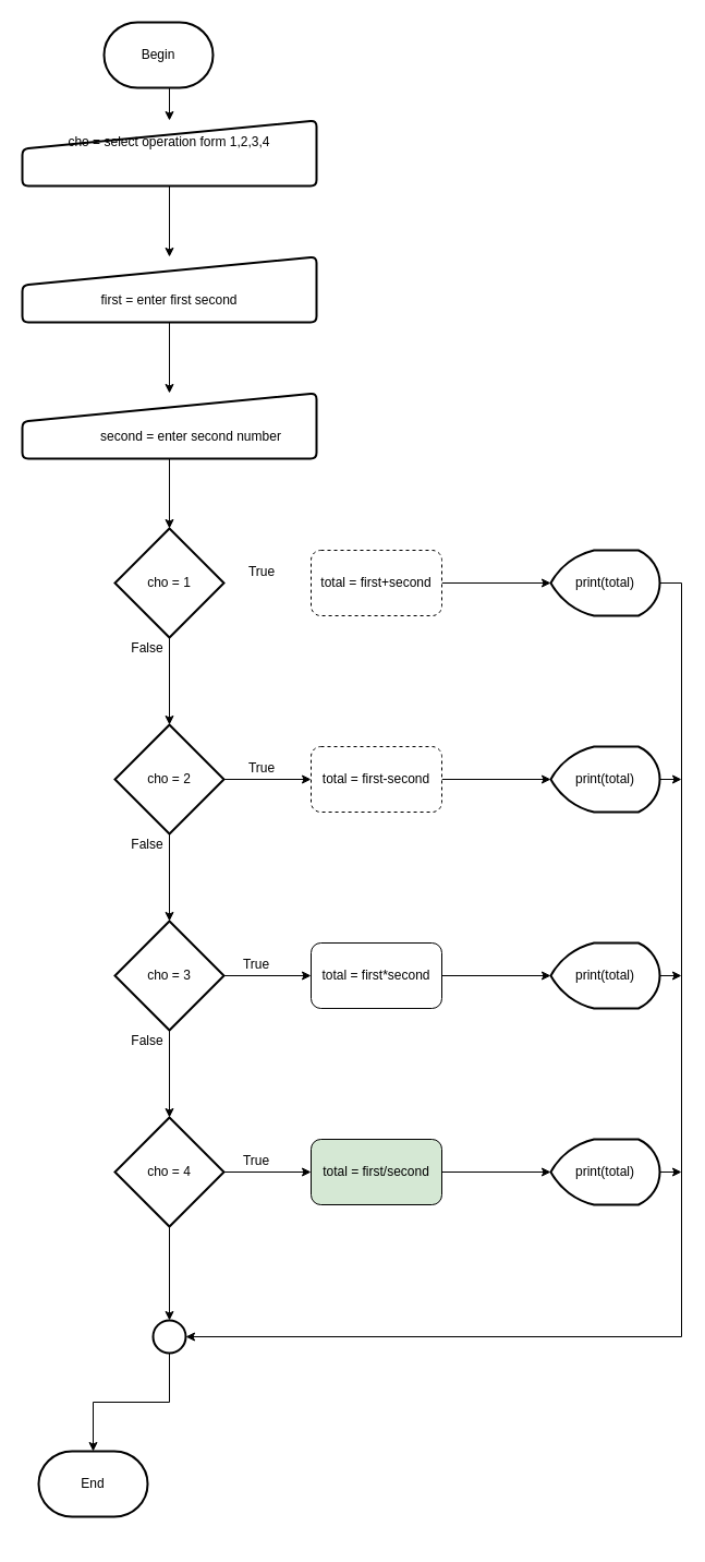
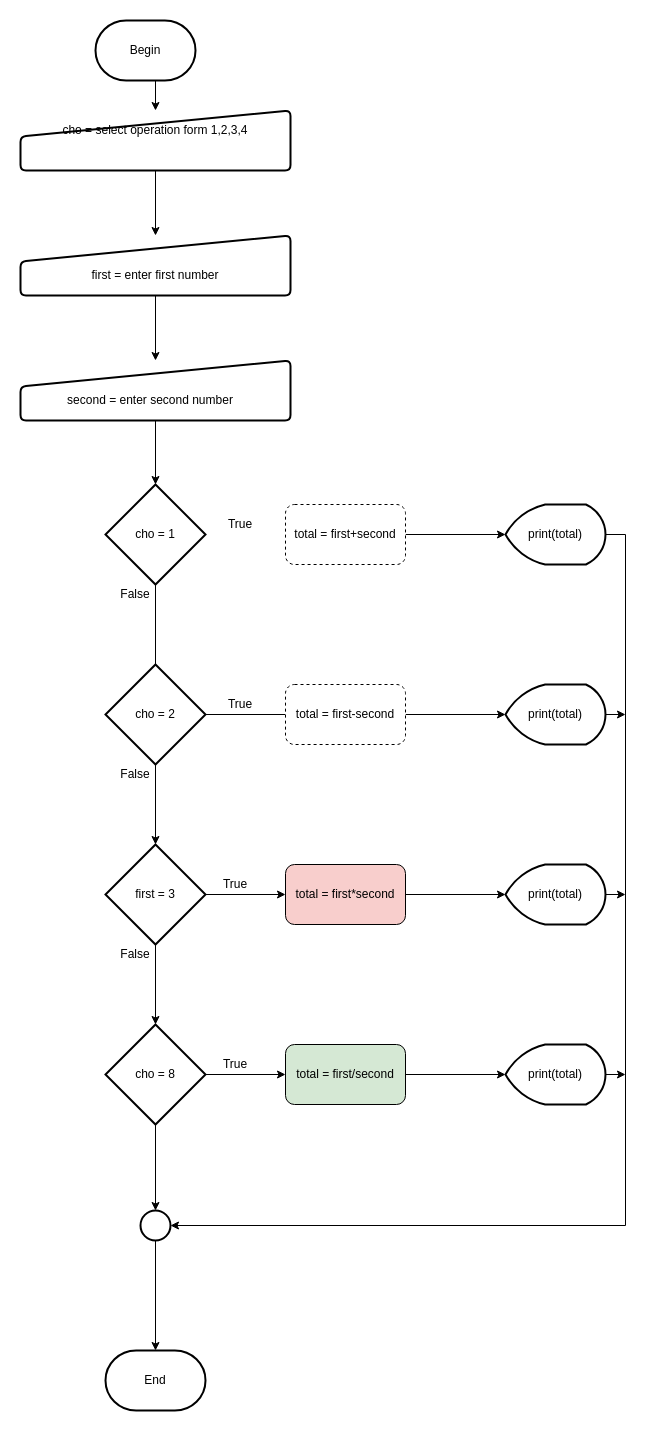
  <mxCell id="0" />
  <mxCell id="1" parent="0" />
  <mxCell id="2" style="edgeStyle=orthogonalEdgeStyle;rounded=0;orthogonalLoop=1;jettySize=auto;html=1;exitX=0.5;exitY=1;exitDx=0;exitDy=0;exitPerimeter=0;entryX=0.5;entryY=0;entryDx=0;entryDy=0;" edge="1" parent="1" source="3" target="5"><mxGeometry relative="1" as="geometry" /></mxCell>
  <mxCell id="3" value="Begin" style="strokeWidth=2;html=1;shape=mxgraph.flowchart.terminator;whiteSpace=wrap;" vertex="1" parent="1"><mxGeometry x="95" y="20" width="100" height="60" as="geometry" /></mxCell>
  <mxCell id="4" style="edgeStyle=orthogonalEdgeStyle;rounded=0;orthogonalLoop=1;jettySize=auto;html=1;exitX=0.5;exitY=1;exitDx=0;exitDy=0;entryX=0.5;entryY=0;entryDx=0;entryDy=0;" edge="1" parent="1" source="5" target="37"><mxGeometry relative="1" as="geometry" /></mxCell>
  <mxCell id="5" value="" style="verticalLabelPosition=bottom;verticalAlign=top;html=1;strokeWidth=2;shape=manualInput;whiteSpace=wrap;rounded=1;size=26;arcSize=11;" vertex="1" parent="1"><mxGeometry x="20" y="110" width="270" height="60" as="geometry" /></mxCell>
- <mxCell id="6" value="" style="edgeStyle=orthogonalEdgeStyle;rounded=0;orthogonalLoop=1;jettySize=auto;html=1;" edge="1" parent="1" source="7" target="10"><mxGeometry relative="1" as="geometry" /></mxCell>
+ <mxCell id="6" value="" style="edgeStyle=orthogonalEdgeStyle;rounded=0;orthogonalLoop=1;jettySize=auto;html=1;endArrow=none;" edge="1" parent="1" source="7" target="10"><mxGeometry relative="1" as="geometry" /></mxCell>
  <mxCell id="7" value="cho = 1" style="strokeWidth=2;html=1;shape=mxgraph.flowchart.decision;whiteSpace=wrap;" vertex="1" parent="1"><mxGeometry x="105" y="484" width="100" height="100" as="geometry" /></mxCell>
  <mxCell id="8" value="" style="edgeStyle=orthogonalEdgeStyle;rounded=0;orthogonalLoop=1;jettySize=auto;html=1;" edge="1" parent="1" source="10" target="13"><mxGeometry relative="1" as="geometry" /></mxCell>
- <mxCell id="9" style="edgeStyle=orthogonalEdgeStyle;rounded=0;orthogonalLoop=1;jettySize=auto;html=1;exitX=1;exitY=0.5;exitDx=0;exitDy=0;exitPerimeter=0;entryX=0;entryY=0.5;entryDx=0;entryDy=0;" edge="1" parent="1" source="10" target="18"><mxGeometry relative="1" as="geometry" /></mxCell>
+ <mxCell id="9" style="edgeStyle=orthogonalEdgeStyle;rounded=0;orthogonalLoop=1;jettySize=auto;html=1;exitX=1;exitY=0.5;exitDx=0;exitDy=0;exitPerimeter=0;entryX=0;entryY=0.5;entryDx=0;entryDy=0;endArrow=none;" edge="1" parent="1" source="10" target="18"><mxGeometry relative="1" as="geometry" /></mxCell>
  <mxCell id="10" value="&lt;span style=&quot;white-space: normal&quot;&gt;cho = 2&lt;/span&gt;" style="strokeWidth=2;html=1;shape=mxgraph.flowchart.decision;whiteSpace=wrap;" vertex="1" parent="1"><mxGeometry x="105" y="664" width="100" height="100" as="geometry" /></mxCell>
  <mxCell id="11" value="" style="edgeStyle=orthogonalEdgeStyle;rounded=0;orthogonalLoop=1;jettySize=auto;html=1;" edge="1" parent="1" source="13" target="16"><mxGeometry relative="1" as="geometry" /></mxCell>
  <mxCell id="12" style="edgeStyle=orthogonalEdgeStyle;rounded=0;orthogonalLoop=1;jettySize=auto;html=1;exitX=1;exitY=0.5;exitDx=0;exitDy=0;exitPerimeter=0;entryX=0;entryY=0.5;entryDx=0;entryDy=0;" edge="1" parent="1" source="13" target="20"><mxGeometry relative="1" as="geometry" /></mxCell>
- <mxCell id="13" value="&lt;span style=&quot;white-space: normal&quot;&gt;cho = 3&lt;/span&gt;" style="strokeWidth=2;html=1;shape=mxgraph.flowchart.decision;whiteSpace=wrap;" vertex="1" parent="1"><mxGeometry x="105" y="844" width="100" height="100" as="geometry" /></mxCell>
+ <mxCell id="13" value="&lt;span style=&quot;white-space: normal&quot;&gt;first = 3&lt;/span&gt;" style="strokeWidth=2;html=1;shape=mxgraph.flowchart.decision;whiteSpace=wrap;" vertex="1" parent="1"><mxGeometry x="105" y="844" width="100" height="100" as="geometry" /></mxCell>
  <mxCell id="14" style="edgeStyle=orthogonalEdgeStyle;rounded=0;orthogonalLoop=1;jettySize=auto;html=1;exitX=1;exitY=0.5;exitDx=0;exitDy=0;exitPerimeter=0;entryX=0;entryY=0.5;entryDx=0;entryDy=0;" edge="1" parent="1" source="16" target="22"><mxGeometry relative="1" as="geometry" /></mxCell>
  <mxCell id="15" style="edgeStyle=orthogonalEdgeStyle;rounded=0;orthogonalLoop=1;jettySize=auto;html=1;exitX=0.5;exitY=1;exitDx=0;exitDy=0;exitPerimeter=0;entryX=0.5;entryY=0;entryDx=0;entryDy=0;entryPerimeter=0;" edge="1" parent="1" source="16" target="34"><mxGeometry relative="1" as="geometry" /></mxCell>
- <mxCell id="16" value="&lt;span style=&quot;white-space: normal&quot;&gt;cho = 4&lt;/span&gt;" style="strokeWidth=2;html=1;shape=mxgraph.flowchart.decision;whiteSpace=wrap;" vertex="1" parent="1"><mxGeometry x="105" y="1024" width="100" height="100" as="geometry" /></mxCell>
+ <mxCell id="16" value="&lt;span style=&quot;white-space: normal&quot;&gt;cho = 8&lt;/span&gt;" style="strokeWidth=2;html=1;shape=mxgraph.flowchart.decision;whiteSpace=wrap;" vertex="1" parent="1"><mxGeometry x="105" y="1024" width="100" height="100" as="geometry" /></mxCell>
  <mxCell id="17" style="edgeStyle=orthogonalEdgeStyle;rounded=0;orthogonalLoop=1;jettySize=auto;html=1;exitX=1;exitY=0.5;exitDx=0;exitDy=0;entryX=0;entryY=0.5;entryDx=0;entryDy=0;entryPerimeter=0;" edge="1" parent="1" source="18" target="26"><mxGeometry relative="1" as="geometry" /></mxCell>
  <mxCell id="18" value="total =&amp;nbsp;&lt;span style=&quot;white-space: normal&quot;&gt;first-second&lt;/span&gt;" style="rounded=1;whiteSpace=wrap;html=1;dashed=1;" vertex="1" parent="1"><mxGeometry x="285" y="684" width="120" height="60" as="geometry" /></mxCell>
  <mxCell id="19" style="edgeStyle=orthogonalEdgeStyle;rounded=0;orthogonalLoop=1;jettySize=auto;html=1;exitX=1;exitY=0.5;exitDx=0;exitDy=0;entryX=0;entryY=0.5;entryDx=0;entryDy=0;entryPerimeter=0;" edge="1" parent="1" source="20" target="30"><mxGeometry relative="1" as="geometry" /></mxCell>
- <mxCell id="20" value="total =&amp;nbsp;&lt;span style=&quot;white-space: normal&quot;&gt;first*second&lt;/span&gt;" style="rounded=1;whiteSpace=wrap;html=1;" vertex="1" parent="1"><mxGeometry x="285" y="864" width="120" height="60" as="geometry" /></mxCell>
+ <mxCell id="20" value="total =&amp;nbsp;&lt;span style=&quot;white-space: normal&quot;&gt;first*second&lt;/span&gt;" style="rounded=1;whiteSpace=wrap;html=1;fillColor=#f8cecc;" vertex="1" parent="1"><mxGeometry x="285" y="864" width="120" height="60" as="geometry" /></mxCell>
  <mxCell id="21" style="edgeStyle=orthogonalEdgeStyle;rounded=0;orthogonalLoop=1;jettySize=auto;html=1;exitX=1;exitY=0.5;exitDx=0;exitDy=0;entryX=0;entryY=0.5;entryDx=0;entryDy=0;entryPerimeter=0;" edge="1" parent="1" source="22" target="32"><mxGeometry relative="1" as="geometry" /></mxCell>
  <mxCell id="22" value="total =&amp;nbsp;&lt;span style=&quot;white-space: normal&quot;&gt;first/second&lt;/span&gt;" style="rounded=1;whiteSpace=wrap;html=1;fillColor=#d5e8d4;" vertex="1" parent="1"><mxGeometry x="285" y="1044" width="120" height="60" as="geometry" /></mxCell>
  <mxCell id="23" style="edgeStyle=orthogonalEdgeStyle;rounded=0;orthogonalLoop=1;jettySize=auto;html=1;exitX=1;exitY=0.5;exitDx=0;exitDy=0;entryX=0;entryY=0.5;entryDx=0;entryDy=0;entryPerimeter=0;" edge="1" parent="1" source="24" target="28"><mxGeometry relative="1" as="geometry" /></mxCell>
  <mxCell id="24" value="total = first+second" style="rounded=1;whiteSpace=wrap;html=1;dashed=1;" vertex="1" parent="1"><mxGeometry x="285" y="504" width="120" height="60" as="geometry" /></mxCell>
  <mxCell id="25" style="edgeStyle=orthogonalEdgeStyle;rounded=0;orthogonalLoop=1;jettySize=auto;html=1;exitX=1;exitY=0.5;exitDx=0;exitDy=0;exitPerimeter=0;" edge="1" parent="1" source="26"><mxGeometry relative="1" as="geometry"><mxPoint x="625" y="714" as="targetPoint" /></mxGeometry></mxCell>
  <mxCell id="26" value="&lt;span style=&quot;white-space: normal&quot;&gt;print(total)&lt;/span&gt;" style="strokeWidth=2;html=1;shape=mxgraph.flowchart.display;whiteSpace=wrap;" vertex="1" parent="1"><mxGeometry x="505" y="684" width="100" height="60" as="geometry" /></mxCell>
  <mxCell id="27" style="edgeStyle=orthogonalEdgeStyle;rounded=0;orthogonalLoop=1;jettySize=auto;html=1;exitX=1;exitY=0.5;exitDx=0;exitDy=0;exitPerimeter=0;entryX=1;entryY=0.5;entryDx=0;entryDy=0;entryPerimeter=0;" edge="1" parent="1" source="28" target="34"><mxGeometry relative="1" as="geometry" /></mxCell>
  <mxCell id="28" value="print(total)" style="strokeWidth=2;html=1;shape=mxgraph.flowchart.display;whiteSpace=wrap;" vertex="1" parent="1"><mxGeometry x="505" y="504" width="100" height="60" as="geometry" /></mxCell>
  <mxCell id="29" style="edgeStyle=orthogonalEdgeStyle;rounded=0;orthogonalLoop=1;jettySize=auto;html=1;exitX=1;exitY=0.5;exitDx=0;exitDy=0;exitPerimeter=0;" edge="1" parent="1" source="30"><mxGeometry relative="1" as="geometry"><mxPoint x="625" y="894" as="targetPoint" /></mxGeometry></mxCell>
  <mxCell id="30" value="&lt;span style=&quot;white-space: normal&quot;&gt;print(total)&lt;/span&gt;" style="strokeWidth=2;html=1;shape=mxgraph.flowchart.display;whiteSpace=wrap;" vertex="1" parent="1"><mxGeometry x="505" y="864" width="100" height="60" as="geometry" /></mxCell>
  <mxCell id="31" style="edgeStyle=orthogonalEdgeStyle;rounded=0;orthogonalLoop=1;jettySize=auto;html=1;exitX=1;exitY=0.5;exitDx=0;exitDy=0;exitPerimeter=0;" edge="1" parent="1" source="32"><mxGeometry relative="1" as="geometry"><mxPoint x="625" y="1074" as="targetPoint" /></mxGeometry></mxCell>
  <mxCell id="32" value="&lt;span style=&quot;white-space: normal&quot;&gt;print(total)&lt;/span&gt;" style="strokeWidth=2;html=1;shape=mxgraph.flowchart.display;whiteSpace=wrap;" vertex="1" parent="1"><mxGeometry x="505" y="1044" width="100" height="60" as="geometry" /></mxCell>
  <mxCell id="33" style="edgeStyle=orthogonalEdgeStyle;rounded=0;orthogonalLoop=1;jettySize=auto;html=1;exitX=0.5;exitY=1;exitDx=0;exitDy=0;exitPerimeter=0;entryX=0.5;entryY=0;entryDx=0;entryDy=0;entryPerimeter=0;" edge="1" parent="1" source="34" target="35"><mxGeometry relative="1" as="geometry" /></mxCell>
  <mxCell id="34" value="" style="verticalLabelPosition=bottom;verticalAlign=top;html=1;strokeWidth=2;shape=mxgraph.flowchart.on-page_reference;" vertex="1" parent="1"><mxGeometry x="140" y="1210" width="30" height="30" as="geometry" /></mxCell>
- <mxCell id="35" value="End" style="strokeWidth=2;html=1;shape=mxgraph.flowchart.terminator;whiteSpace=wrap;" vertex="1" parent="1"><mxGeometry x="35" y="1330" width="100" height="60" as="geometry" /></mxCell>
+ <mxCell id="35" value="End" style="strokeWidth=2;html=1;shape=mxgraph.flowchart.terminator;whiteSpace=wrap;" vertex="1" parent="1"><mxGeometry x="105" y="1350" width="100" height="60" as="geometry" /></mxCell>
  <mxCell id="36" style="edgeStyle=orthogonalEdgeStyle;rounded=0;orthogonalLoop=1;jettySize=auto;html=1;entryX=0.5;entryY=0;entryDx=0;entryDy=0;" edge="1" parent="1" source="37" target="39"><mxGeometry relative="1" as="geometry" /></mxCell>
  <mxCell id="37" value="" style="verticalLabelPosition=bottom;verticalAlign=top;html=1;strokeWidth=2;shape=manualInput;whiteSpace=wrap;rounded=1;size=26;arcSize=11;" vertex="1" parent="1"><mxGeometry x="20" y="235" width="270" height="60" as="geometry" /></mxCell>
  <mxCell id="38" style="edgeStyle=orthogonalEdgeStyle;rounded=0;orthogonalLoop=1;jettySize=auto;html=1;exitX=0.5;exitY=1;exitDx=0;exitDy=0;entryX=0.5;entryY=0;entryDx=0;entryDy=0;entryPerimeter=0;" edge="1" parent="1" source="39" target="7"><mxGeometry relative="1" as="geometry" /></mxCell>
  <mxCell id="39" value="" style="verticalLabelPosition=bottom;verticalAlign=top;html=1;strokeWidth=2;shape=manualInput;whiteSpace=wrap;rounded=1;size=26;arcSize=11;" vertex="1" parent="1"><mxGeometry x="20" y="360" width="270" height="60" as="geometry" /></mxCell>
  <mxCell id="40" value="cho = select operation form 1,2,3,4" style="text;html=1;strokeColor=none;fillColor=none;align=center;verticalAlign=middle;whiteSpace=wrap;rounded=0;" vertex="1" parent="1"><mxGeometry x="30" y="120" width="250" height="20" as="geometry" /></mxCell>
- <mxCell id="41" value="first = enter first second" style="text;html=1;strokeColor=none;fillColor=none;align=center;verticalAlign=middle;whiteSpace=wrap;rounded=0;" vertex="1" parent="1"><mxGeometry x="70" y="265" width="170" height="20" as="geometry" /></mxCell>
- <mxCell id="42" value="second = enter second number" style="text;html=1;strokeColor=none;fillColor=none;align=center;verticalAlign=middle;whiteSpace=wrap;rounded=0;" vertex="1" parent="1"><mxGeometry x="90" y="390" width="170" height="20" as="geometry" /></mxCell>
+ <mxCell id="41" value="first = enter first number" style="text;html=1;strokeColor=none;fillColor=none;align=center;verticalAlign=middle;whiteSpace=wrap;rounded=0;" vertex="1" parent="1"><mxGeometry x="70" y="265" width="170" height="20" as="geometry" /></mxCell>
+ <mxCell id="42" value="second = enter second number" style="text;html=1;strokeColor=none;fillColor=none;align=center;verticalAlign=middle;whiteSpace=wrap;rounded=0;" vertex="1" parent="1"><mxGeometry x="65" y="390" width="170" height="20" as="geometry" /></mxCell>
  <mxCell id="43" value="True" style="text;html=1;strokeColor=none;fillColor=none;align=center;verticalAlign=middle;whiteSpace=wrap;rounded=0;" vertex="1" parent="1"><mxGeometry x="220" y="514" width="40" height="20" as="geometry" /></mxCell>
  <mxCell id="44" value="True" style="text;html=1;strokeColor=none;fillColor=none;align=center;verticalAlign=middle;whiteSpace=wrap;rounded=0;" vertex="1" parent="1"><mxGeometry x="215" y="1054" width="40" height="20" as="geometry" /></mxCell>
  <mxCell id="45" value="True" style="text;html=1;strokeColor=none;fillColor=none;align=center;verticalAlign=middle;whiteSpace=wrap;rounded=0;" vertex="1" parent="1"><mxGeometry x="215" y="874" width="40" height="20" as="geometry" /></mxCell>
  <mxCell id="46" value="True" style="text;html=1;strokeColor=none;fillColor=none;align=center;verticalAlign=middle;whiteSpace=wrap;rounded=0;" vertex="1" parent="1"><mxGeometry x="220" y="694" width="40" height="20" as="geometry" /></mxCell>
  <mxCell id="47" value="False" style="text;html=1;strokeColor=none;fillColor=none;align=center;verticalAlign=middle;whiteSpace=wrap;rounded=0;" vertex="1" parent="1"><mxGeometry x="115" y="584" width="40" height="20" as="geometry" /></mxCell>
  <mxCell id="48" value="False" style="text;html=1;strokeColor=none;fillColor=none;align=center;verticalAlign=middle;whiteSpace=wrap;rounded=0;" vertex="1" parent="1"><mxGeometry x="115" y="944" width="40" height="20" as="geometry" /></mxCell>
  <mxCell id="49" value="False" style="text;html=1;strokeColor=none;fillColor=none;align=center;verticalAlign=middle;whiteSpace=wrap;rounded=0;" vertex="1" parent="1"><mxGeometry x="115" y="764" width="40" height="20" as="geometry" /></mxCell>
